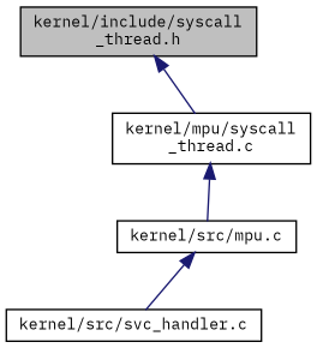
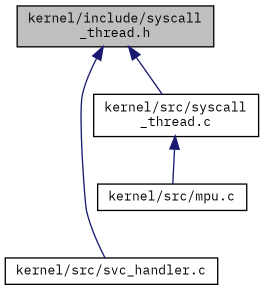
  digraph {
    fontname="IBM Plex Mono"
    node [color=black fillcolor=white fontname="IBM Plex Mono" fontsize=10 shape=record style=filled]
    edge [color=midnightblue dir=back fontname="IBM Plex Mono" fontsize=10 labelfontname=Helvetica labelfontsize=10 style=solid]
    n1 [fillcolor=grey75 fontcolor=black height=0.2 label="kernel/include/syscall\l_thread.h" width=0.4]
    n2 [height=0.2 label="kernel/src/svc_handler.c" width=0.4]
-   n3 [height=0.2 label="kernel/mpu/syscall\l_thread.c" width=0.4]
+   n3 [height=0.2 label="kernel/src/syscall\l_thread.c" width=0.4]
    n4 [height=0.2 label="kernel/src/mpu.c" width=0.4]
-   n4 -> n2
+   n1 -> n2
    n1 -> n3
    n3 -> n4
  }
